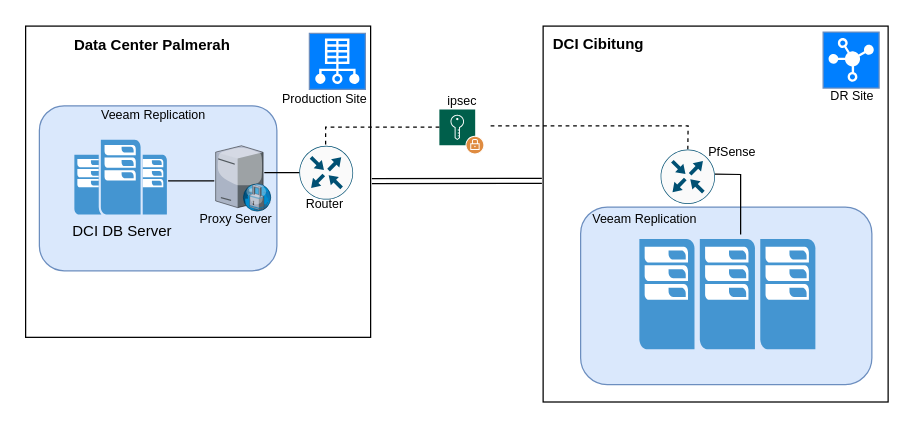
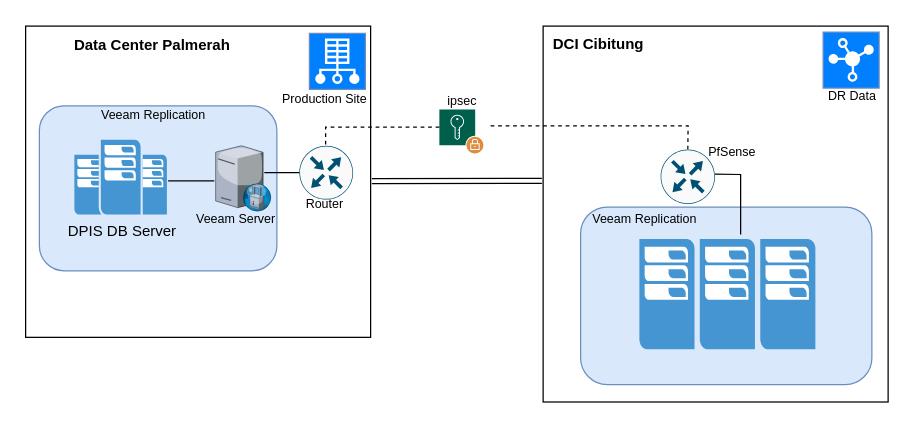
  <mxCell id="0" />
  <mxCell id="1" parent="0" />
  <mxCell id="2" value="" style="rounded=0;whiteSpace=wrap;html=1;" parent="1" vertex="1"><mxGeometry x="20" y="20.28" width="276" height="249" as="geometry" /></mxCell>
  <mxCell id="3" value="&lt;b&gt;Data Center Palmerah&lt;/b&gt;" style="text;html=1;resizable=0;autosize=1;align=center;verticalAlign=middle;points=[];fillColor=none;strokeColor=none;rounded=0;" parent="1" vertex="1"><mxGeometry x="49" y="23" width="143" height="26" as="geometry" /></mxCell>
  <mxCell id="4" value="" style="rounded=0;whiteSpace=wrap;html=1;" parent="1" vertex="1"><mxGeometry x="434" y="20.28" width="276" height="300.72" as="geometry" /></mxCell>
  <mxCell id="5" value="&lt;b&gt;DCI Cibitung&lt;/b&gt;" style="text;html=1;resizable=0;autosize=1;align=center;verticalAlign=middle;points=[];fillColor=none;strokeColor=none;rounded=0;" parent="1" vertex="1"><mxGeometry x="432" y="22.28" width="91" height="26" as="geometry" /></mxCell>
  <mxCell id="6" value="" style="pointerEvents=1;shadow=0;dashed=0;html=1;strokeColor=#6c8ebf;fillColor=#007FFF;labelPosition=center;verticalLabelPosition=bottom;verticalAlign=top;align=center;outlineConnect=0;shape=mxgraph.veeam.dr_site;" parent="1" vertex="1"><mxGeometry x="658" y="25" width="44.8" height="44.8" as="geometry" /></mxCell>
  <mxCell id="7" value="" style="pointerEvents=1;shadow=0;dashed=0;html=1;strokeColor=#6c8ebf;fillColor=#007FFF;labelPosition=center;verticalLabelPosition=bottom;verticalAlign=top;align=center;outlineConnect=0;shape=mxgraph.veeam.production_site;" parent="1" vertex="1"><mxGeometry x="247" y="26" width="44.8" height="44.8" as="geometry" /></mxCell>
  <mxCell id="8" value="" style="shape=link;html=1;rounded=0;" parent="1" edge="1"><mxGeometry width="100" relative="1" as="geometry"><mxPoint x="297" y="144.387" as="sourcePoint" /><mxPoint x="433" y="144" as="targetPoint" /></mxGeometry></mxCell>
  <mxCell id="9" value="" style="sketch=0;pointerEvents=1;shadow=0;dashed=0;html=1;strokeColor=none;fillColor=#005F4B;labelPosition=center;verticalLabelPosition=bottom;verticalAlign=top;align=center;outlineConnect=0;shape=mxgraph.veeam2.encryption_key;" parent="1" vertex="1"><mxGeometry x="351" y="87" width="36" height="36" as="geometry" /></mxCell>
  <mxCell id="10" value="" style="sketch=0;points=[[0.5,0,0],[1,0.5,0],[0.5,1,0],[0,0.5,0],[0.145,0.145,0],[0.856,0.145,0],[0.855,0.856,0],[0.145,0.855,0]];verticalLabelPosition=bottom;html=1;verticalAlign=top;aspect=fixed;align=center;pointerEvents=1;shape=mxgraph.cisco19.rect;prIcon=router;fillColor=#FAFAFA;strokeColor=#005073;" parent="1" vertex="1"><mxGeometry x="239" y="116" width="43" height="43" as="geometry" /></mxCell>
  <mxCell id="11" value="" style="endArrow=none;dashed=1;html=1;rounded=0;" parent="1" edge="1"><mxGeometry width="50" height="50" relative="1" as="geometry"><mxPoint x="260" y="115" as="sourcePoint" /><mxPoint x="351" y="101" as="targetPoint" /><Array as="points"><mxPoint x="260" y="101" /></Array></mxGeometry></mxCell>
  <mxCell id="12" value="" style="endArrow=none;dashed=1;html=1;rounded=0;exitX=0.5;exitY=0;exitDx=0;exitDy=0;exitPerimeter=0;" parent="1" source="22" edge="1"><mxGeometry width="50" height="50" relative="1" as="geometry"><mxPoint x="247.5" y="129" as="sourcePoint" /><mxPoint x="390" y="100" as="targetPoint" /><Array as="points"><mxPoint x="550" y="100" /></Array></mxGeometry></mxCell>
  <mxCell id="13" value="&lt;font style=&quot;font-size: 10px;&quot;&gt;Production Site&lt;/font&gt;" style="text;html=1;resizable=0;autosize=1;align=center;verticalAlign=middle;points=[];fillColor=none;strokeColor=none;rounded=0;" parent="1" vertex="1"><mxGeometry x="216" y="65" width="86" height="26" as="geometry" /></mxCell>
- <mxCell id="14" value="&lt;font style=&quot;font-size: 10px;&quot;&gt;DR Site&lt;/font&gt;" style="text;html=1;resizable=0;autosize=1;align=center;verticalAlign=middle;points=[];fillColor=none;strokeColor=none;rounded=0;" parent="1" vertex="1"><mxGeometry x="655.4" y="63" width="52" height="26" as="geometry" /></mxCell>
+ <mxCell id="14" value="&lt;font style=&quot;font-size: 10px;&quot;&gt;DR Data&lt;/font&gt;" style="text;html=1;resizable=0;autosize=1;align=center;verticalAlign=middle;points=[];fillColor=none;strokeColor=none;rounded=0;" parent="1" vertex="1"><mxGeometry x="655.4" y="63" width="52" height="26" as="geometry" /></mxCell>
  <mxCell id="15" value="" style="rounded=1;whiteSpace=wrap;html=1;fontSize=10;fillColor=#dae8fc;strokeColor=#6c8ebf;" parent="1" vertex="1"><mxGeometry x="31" y="84" width="190" height="132" as="geometry" /></mxCell>
- <mxCell id="16" value="DCI DB Server" style="text;html=1;resizable=0;autosize=1;align=center;verticalAlign=middle;points=[];fillColor=none;strokeColor=none;rounded=0;" parent="1" vertex="1"><mxGeometry x="44" y="172" width="105" height="26" as="geometry" /></mxCell>
+ <mxCell id="16" value="DPIS DB Server" style="text;html=1;resizable=0;autosize=1;align=center;verticalAlign=middle;points=[];fillColor=none;strokeColor=none;rounded=0;" parent="1" vertex="1"><mxGeometry x="44" y="172" width="105" height="26" as="geometry" /></mxCell>
  <mxCell id="17" value="&lt;font style=&quot;font-size: 10px;&quot;&gt;Veeam Replication&lt;/font&gt;" style="text;html=1;resizable=0;autosize=1;align=center;verticalAlign=middle;points=[];fillColor=none;strokeColor=none;rounded=0;" parent="1" vertex="1"><mxGeometry x="71" y="78" width="101" height="26" as="geometry" /></mxCell>
  <mxCell id="18" value="" style="rounded=1;whiteSpace=wrap;html=1;fontSize=10;fillColor=#dae8fc;strokeColor=#6c8ebf;" parent="1" vertex="1"><mxGeometry x="464" y="165" width="233" height="142" as="geometry" /></mxCell>
  <mxCell id="19" value="&lt;font style=&quot;font-size: 10px;&quot;&gt;Veeam Replication&lt;/font&gt;" style="text;html=1;resizable=0;autosize=1;align=center;verticalAlign=middle;points=[];fillColor=none;strokeColor=none;rounded=0;" parent="1" vertex="1"><mxGeometry x="464" y="161.14" width="101" height="26" as="geometry" /></mxCell>
  <mxCell id="20" value="" style="pointerEvents=1;shadow=0;dashed=0;html=1;strokeColor=none;fillColor=#4495D1;labelPosition=center;verticalLabelPosition=bottom;verticalAlign=top;align=center;outlineConnect=0;shape=mxgraph.veeam.cluster;" parent="1" vertex="1"><mxGeometry x="511" y="190.54" width="140.8" height="88.2" as="geometry" /></mxCell>
  <mxCell id="21" value="" style="endArrow=none;html=1;rounded=0;exitX=0.983;exitY=0.452;exitDx=0;exitDy=0;exitPerimeter=0;" parent="1" edge="1"><mxGeometry width="50" height="50" relative="1" as="geometry"><mxPoint x="571.497" y="138.649" as="sourcePoint" /><mxPoint x="592" y="187" as="targetPoint" /><Array as="points"><mxPoint x="592" y="139" /></Array></mxGeometry></mxCell>
  <mxCell id="22" value="" style="sketch=0;points=[[0.5,0,0],[1,0.5,0],[0.5,1,0],[0,0.5,0],[0.145,0.145,0],[0.856,0.145,0],[0.855,0.856,0],[0.145,0.855,0]];verticalLabelPosition=bottom;html=1;verticalAlign=top;aspect=fixed;align=center;pointerEvents=1;shape=mxgraph.cisco19.rect;prIcon=router;fillColor=#FAFAFA;strokeColor=#005073;" parent="1" vertex="1"><mxGeometry x="528" y="119" width="43.5" height="43.5" as="geometry" /></mxCell>
  <mxCell id="23" value="&lt;font style=&quot;font-size: 10px;&quot;&gt;Router&lt;/font&gt;" style="text;html=1;resizable=0;autosize=1;align=center;verticalAlign=middle;points=[];fillColor=none;strokeColor=none;rounded=0;" parent="1" vertex="1"><mxGeometry x="235" y="149" width="48" height="26" as="geometry" /></mxCell>
  <mxCell id="24" value="&lt;font style=&quot;font-size: 10px;&quot;&gt;PfSense&lt;/font&gt;" style="text;html=1;resizable=0;autosize=1;align=center;verticalAlign=middle;points=[];fillColor=none;strokeColor=none;rounded=0;" parent="1" vertex="1"><mxGeometry x="557.4" y="108" width="56" height="26" as="geometry" /></mxCell>
  <mxCell id="25" value="&lt;font style=&quot;font-size: 10px;&quot;&gt;ipsec&lt;/font&gt;" style="text;html=1;resizable=0;autosize=1;align=center;verticalAlign=middle;points=[];fillColor=none;strokeColor=none;rounded=0;" parent="1" vertex="1"><mxGeometry x="348.5" y="67" width="41" height="26" as="geometry" /></mxCell>
  <mxCell id="26" value="" style="pointerEvents=1;shadow=0;dashed=0;html=1;strokeColor=none;fillColor=#4495D1;labelPosition=center;verticalLabelPosition=bottom;verticalAlign=top;align=center;outlineConnect=0;shape=mxgraph.veeam.data_center;" parent="1" vertex="1"><mxGeometry x="59" y="111.14" width="74" height="59.86" as="geometry" /></mxCell>
  <mxCell id="27" value="" style="endArrow=none;html=1;rounded=0;entryX=-0.024;entryY=0.537;entryDx=0;entryDy=0;entryPerimeter=0;" parent="1" target="29" edge="1"><mxGeometry width="50" height="50" relative="1" as="geometry"><mxPoint x="134" y="144" as="sourcePoint" /><mxPoint x="163.818" y="144.218" as="targetPoint" /></mxGeometry></mxCell>
- <mxCell id="28" value="&lt;font style=&quot;font-size: 10px;&quot;&gt;Proxy Server&lt;/font&gt;" style="text;html=1;resizable=0;autosize=1;align=center;verticalAlign=middle;points=[];fillColor=none;strokeColor=none;rounded=0;" parent="1" vertex="1"><mxGeometry x="150" y="161.14" width="76" height="26" as="geometry" /></mxCell>
+ <mxCell id="28" value="&lt;font style=&quot;font-size: 10px;&quot;&gt;Veeam Server&lt;/font&gt;" style="text;html=1;resizable=0;autosize=1;align=center;verticalAlign=middle;points=[];fillColor=none;strokeColor=none;rounded=0;" parent="1" vertex="1"><mxGeometry x="150" y="161.14" width="76" height="26" as="geometry" /></mxCell>
  <mxCell id="29" value="" style="verticalLabelPosition=bottom;sketch=0;aspect=fixed;html=1;verticalAlign=top;strokeColor=none;align=center;outlineConnect=0;shape=mxgraph.citrix.proxy_server;" parent="1" vertex="1"><mxGeometry x="172" y="116" width="44.5" height="52.35" as="geometry" /></mxCell>
  <mxCell id="30" value="" style="endArrow=none;html=1;rounded=0;entryX=0;entryY=0.5;entryDx=0;entryDy=0;entryPerimeter=0;exitX=0.875;exitY=0.409;exitDx=0;exitDy=0;exitPerimeter=0;" parent="1" edge="1"><mxGeometry width="50" height="50" relative="1" as="geometry"><mxPoint x="210.938" y="137.411" as="sourcePoint" /><mxPoint x="239" y="137.5" as="targetPoint" /></mxGeometry></mxCell>
